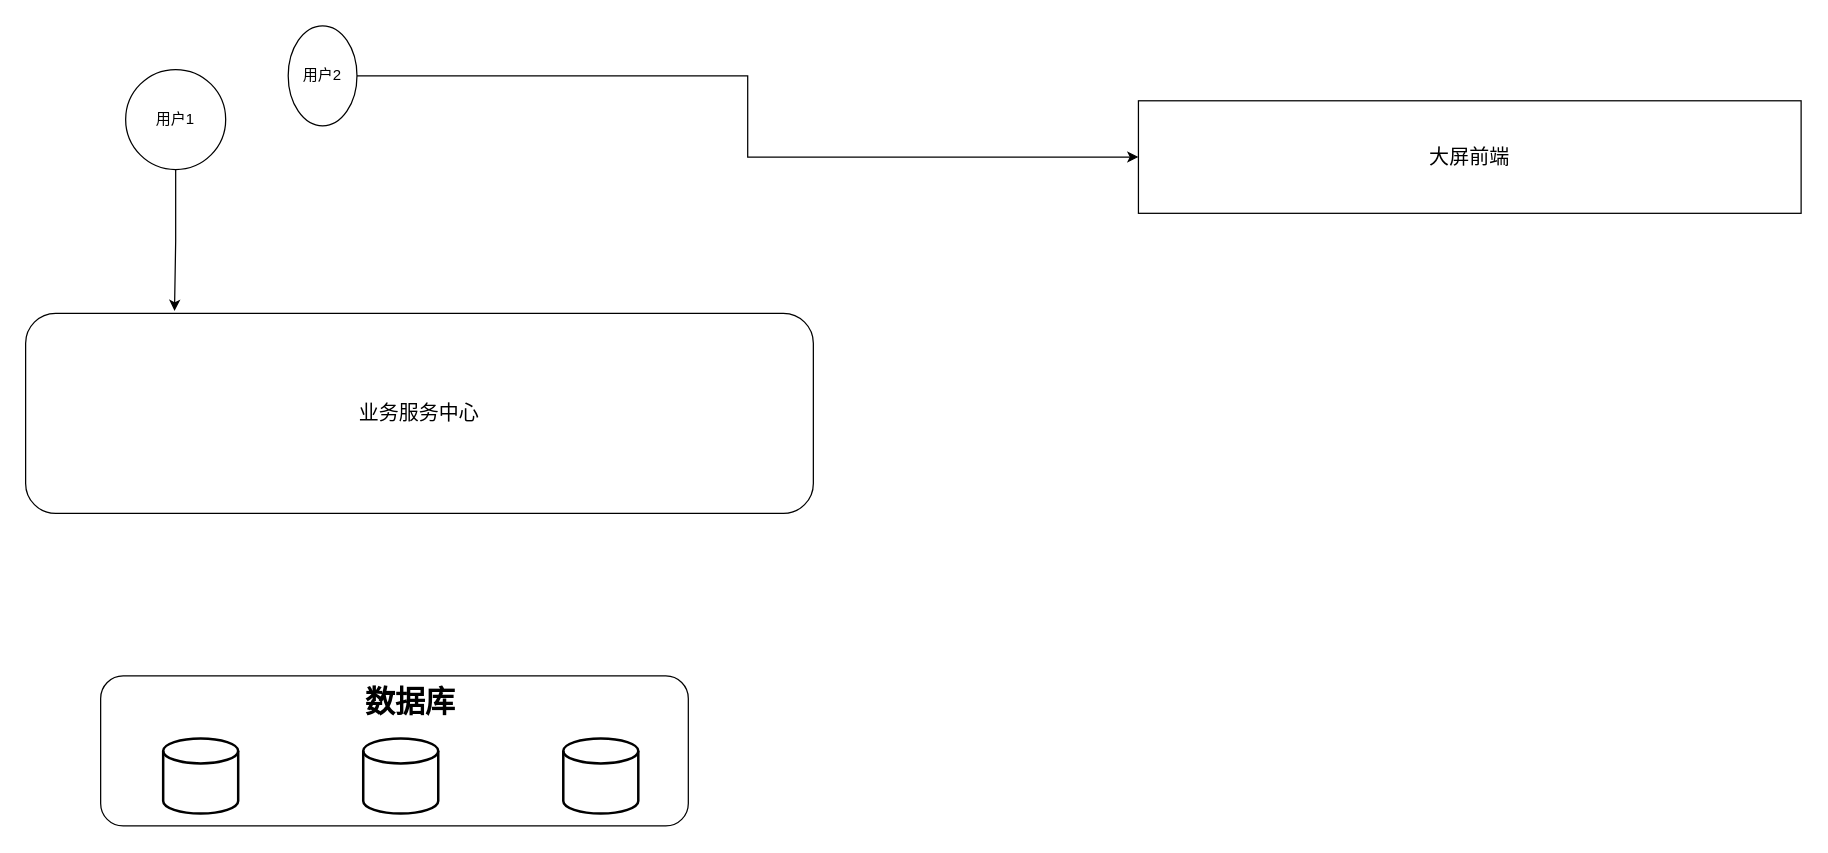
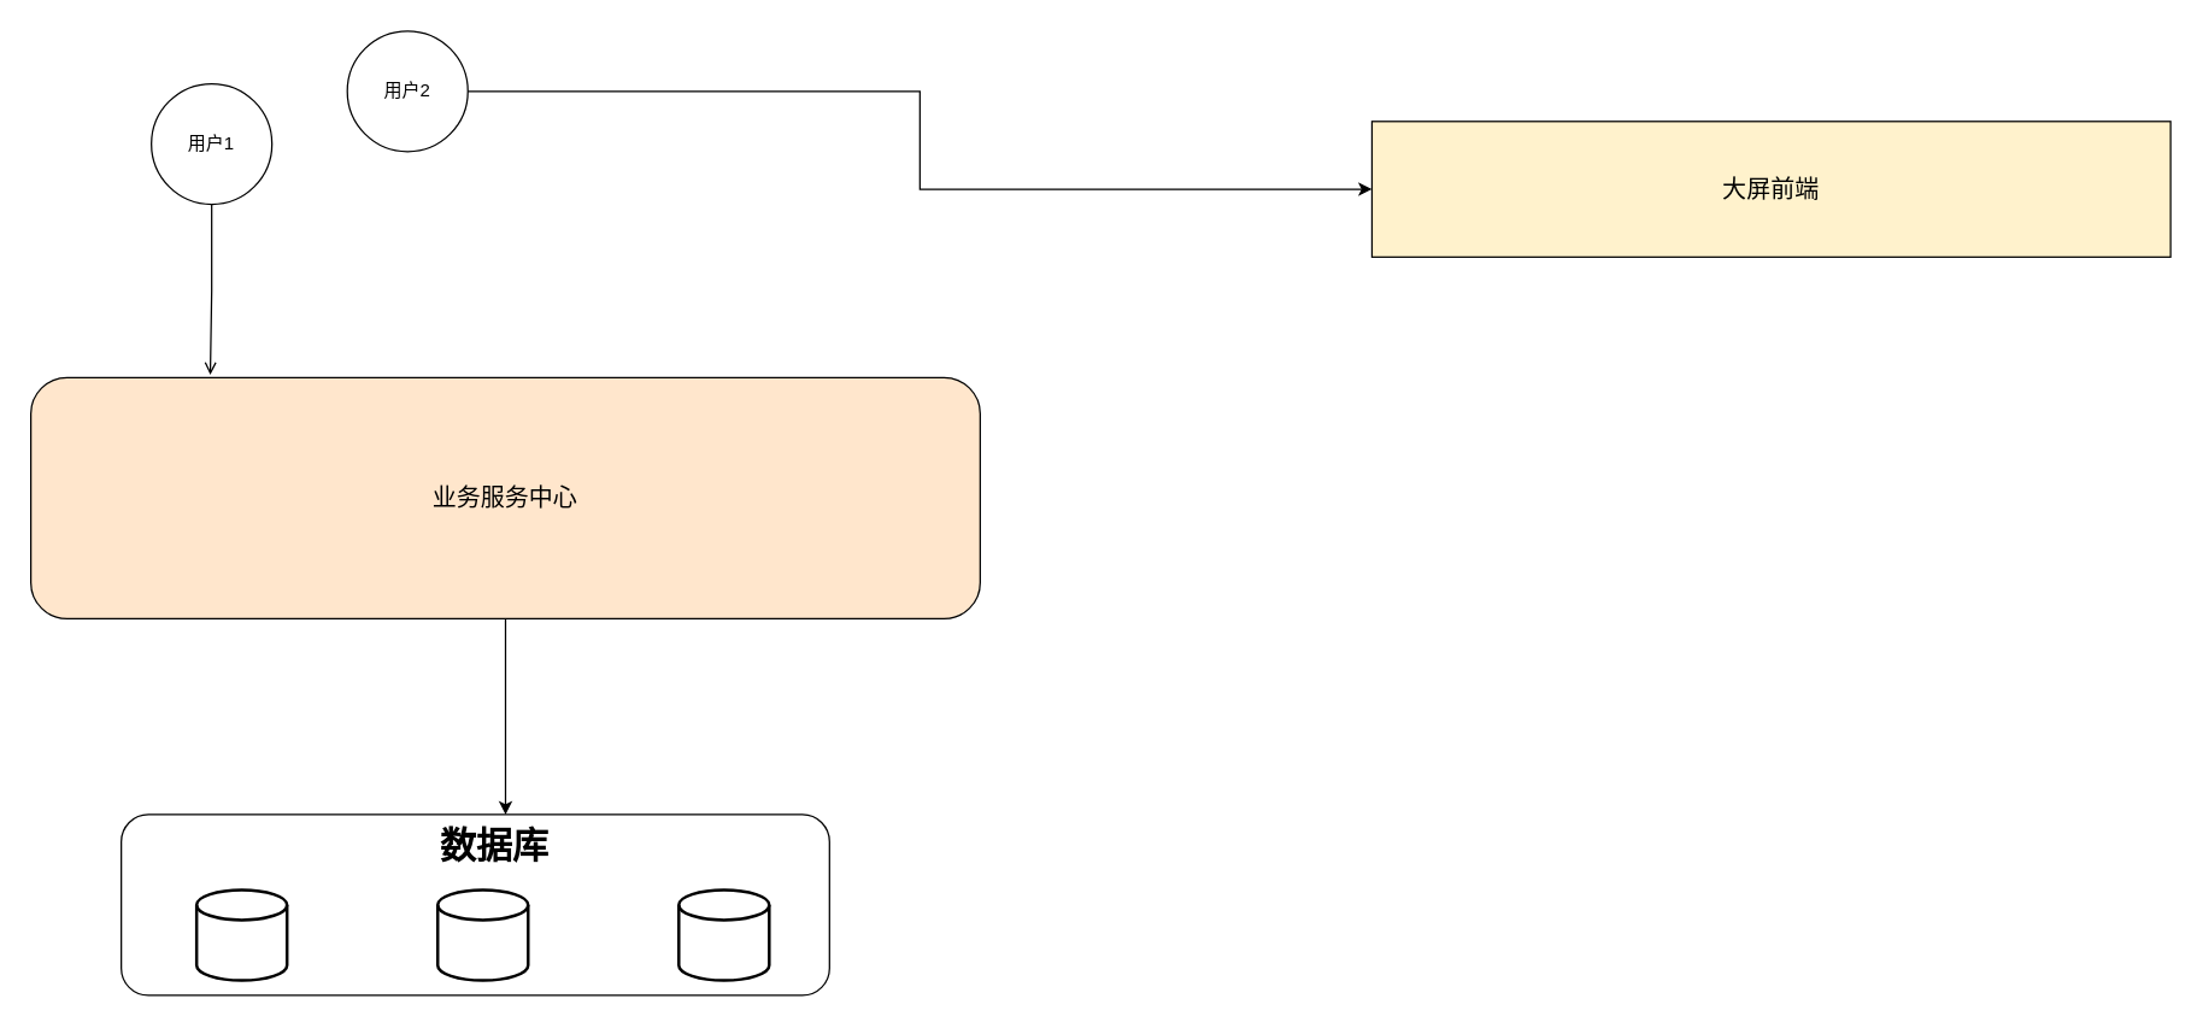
  <mxCell id="0" />
  <mxCell id="1" parent="0" />
- <mxCell id="2" value="&lt;font style=&quot;font-size: 16px;&quot;&gt;大屏前端&lt;/font&gt;" style="rounded=0;whiteSpace=wrap;html=1;" parent="1" vertex="1"><mxGeometry x="910" y="80" width="530" height="90" as="geometry" /></mxCell>
- <mxCell id="4" value="&lt;font style=&quot;font-size: 16px;&quot;&gt;业务服务中心&lt;/font&gt;" style="rounded=1;whiteSpace=wrap;html=1;" parent="1" vertex="1"><mxGeometry x="20" y="250" width="630" height="160" as="geometry" /></mxCell>
+ <mxCell id="2" value="&lt;font style=&quot;font-size: 16px;&quot;&gt;大屏前端&lt;/font&gt;" style="rounded=0;whiteSpace=wrap;html=1;fillColor=#fff2cc;" parent="1" vertex="1"><mxGeometry x="910" y="80" width="530" height="90" as="geometry" /></mxCell>
+ <mxCell id="3" style="edgeStyle=orthogonalEdgeStyle;rounded=0;orthogonalLoop=1;jettySize=auto;html=1;entryX=0.25;entryY=0;entryDx=0;entryDy=0;" parent="1" source="4" target="13" edge="1"><mxGeometry relative="1" as="geometry" /></mxCell>
+ <mxCell id="4" value="&lt;font style=&quot;font-size: 16px;&quot;&gt;业务服务中心&lt;/font&gt;" style="rounded=1;whiteSpace=wrap;html=1;fillColor=#ffe6cc;" parent="1" vertex="1"><mxGeometry x="20" y="250" width="630" height="160" as="geometry" /></mxCell>
  <mxCell id="5" value="用户1" style="ellipse;whiteSpace=wrap;html=1;aspect=fixed;" parent="1" vertex="1"><mxGeometry x="100" y="55" width="80" height="80" as="geometry" /></mxCell>
- <mxCell id="6" value="用户2" style="ellipse;whiteSpace=wrap;html=1;aspect=fixed;" parent="1" vertex="1"><mxGeometry x="230" y="20" width="55" height="80" as="geometry" /></mxCell>
- <mxCell id="7" style="edgeStyle=orthogonalEdgeStyle;rounded=0;orthogonalLoop=1;jettySize=auto;html=1;entryX=0.189;entryY=-0.012;entryDx=0;entryDy=0;entryPerimeter=0;" parent="1" source="5" target="4" edge="1"><mxGeometry relative="1" as="geometry" /></mxCell>
+ <mxCell id="6" value="用户2" style="ellipse;whiteSpace=wrap;html=1;aspect=fixed;" parent="1" vertex="1"><mxGeometry x="230" y="20" width="80" height="80" as="geometry" /></mxCell>
+ <mxCell id="7" style="edgeStyle=orthogonalEdgeStyle;rounded=0;orthogonalLoop=1;jettySize=auto;html=1;entryX=0.189;entryY=-0.012;entryDx=0;entryDy=0;entryPerimeter=0;endArrow=open;" parent="1" source="5" target="4" edge="1"><mxGeometry relative="1" as="geometry" /></mxCell>
  <mxCell id="8" style="edgeStyle=orthogonalEdgeStyle;rounded=0;orthogonalLoop=1;jettySize=auto;html=1;" parent="1" source="6" target="2" edge="1"><mxGeometry relative="1" as="geometry" /></mxCell>
  <mxCell id="9" value="&lt;h1&gt;&lt;br&gt;&lt;/h1&gt;" style="rounded=1;whiteSpace=wrap;html=1;align=right;" parent="1" vertex="1"><mxGeometry x="80" y="540" width="470" height="120" as="geometry" /></mxCell>
  <mxCell id="10" value="" style="strokeWidth=2;html=1;shape=mxgraph.flowchart.database;whiteSpace=wrap;" parent="1" vertex="1"><mxGeometry x="130" y="590" width="60" height="60" as="geometry" /></mxCell>
  <mxCell id="11" value="" style="strokeWidth=2;html=1;shape=mxgraph.flowchart.database;whiteSpace=wrap;" parent="1" vertex="1"><mxGeometry x="290" y="590" width="60" height="60" as="geometry" /></mxCell>
  <mxCell id="12" value="" style="strokeWidth=2;html=1;shape=mxgraph.flowchart.database;whiteSpace=wrap;" parent="1" vertex="1"><mxGeometry x="450" y="590" width="60" height="60" as="geometry" /></mxCell>
  <mxCell id="13" value="&lt;h1 style=&quot;margin-top: 0px;&quot;&gt;数据库&lt;/h1&gt;" style="text;html=1;whiteSpace=wrap;overflow=hidden;rounded=0;" parent="1" vertex="1"><mxGeometry x="290" y="540" width="180" height="120" as="geometry" /></mxCell>
